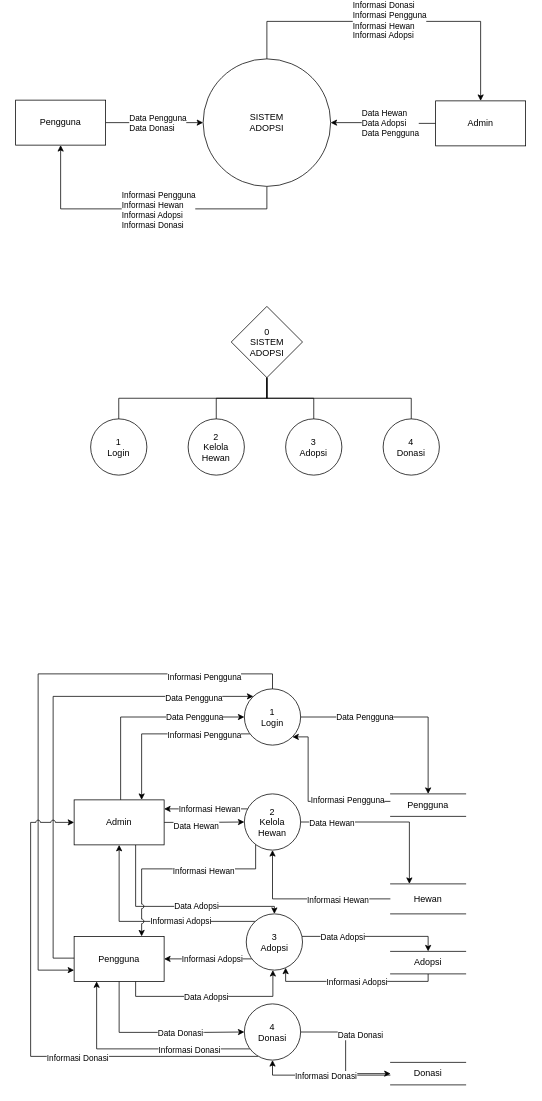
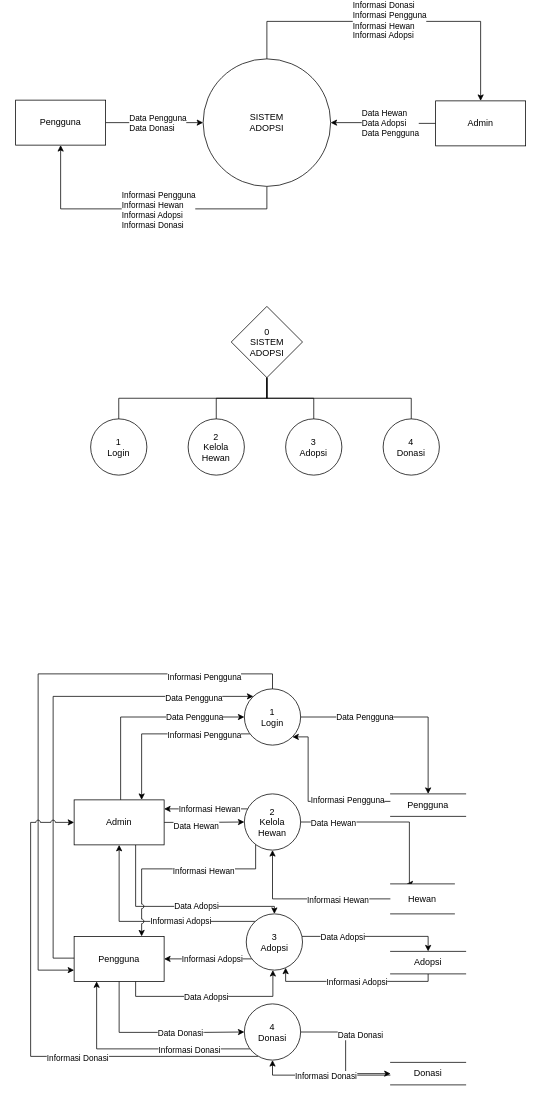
  <mxCell id="0" />
  <mxCell id="1" parent="0" />
  <mxCell id="2" style="edgeStyle=orthogonalEdgeStyle;rounded=0;orthogonalLoop=1;jettySize=auto;html=1;entryX=0.5;entryY=1;entryDx=0;entryDy=0;" edge="1" parent="1" source="6" target="9"><mxGeometry relative="1" as="geometry"><Array as="points"><mxPoint x="355" y="270" /><mxPoint x="80" y="270" /></Array></mxGeometry></mxCell>
  <mxCell id="3" value="Informasi Pengguna&lt;br&gt;Informasi Hewan&lt;br&gt;Informasi Adopsi&lt;br&gt;Informasi Donasi" style="edgeLabel;html=1;align=left;verticalAlign=middle;resizable=0;points=[];" vertex="1" connectable="0" parent="2"><mxGeometry x="-0.064" y="1" relative="1" as="geometry"><mxPoint x="-42" as="offset" /></mxGeometry></mxCell>
  <mxCell id="4" style="edgeStyle=orthogonalEdgeStyle;rounded=0;orthogonalLoop=1;jettySize=auto;html=1;entryX=0.5;entryY=0;entryDx=0;entryDy=0;" edge="1" parent="1" source="6" target="12"><mxGeometry relative="1" as="geometry"><Array as="points"><mxPoint x="355" y="20" /><mxPoint x="640" y="20" /></Array></mxGeometry></mxCell>
  <mxCell id="5" value="Informasi Donasi&lt;br&gt;Informasi Pengguna&lt;br&gt;Informasi Hewan&lt;br&gt;&lt;div style=&quot;&quot;&gt;Informasi Adopsi&lt;/div&gt;" style="edgeLabel;html=1;align=left;verticalAlign=middle;resizable=0;points=[];" vertex="1" connectable="0" parent="4"><mxGeometry x="-0.26" y="2" relative="1" as="geometry"><mxPoint as="offset" /></mxGeometry></mxCell>
  <mxCell id="6" value="SISTEM&lt;div&gt;ADOPSI&lt;/div&gt;" style="ellipse;whiteSpace=wrap;html=1;aspect=fixed;" vertex="1" parent="1"><mxGeometry x="270" y="70" width="170" height="170" as="geometry" /></mxCell>
  <mxCell id="7" style="edgeStyle=orthogonalEdgeStyle;rounded=0;orthogonalLoop=1;jettySize=auto;html=1;entryX=0;entryY=0.5;entryDx=0;entryDy=0;" edge="1" parent="1" source="9" target="6"><mxGeometry relative="1" as="geometry" /></mxCell>
  <mxCell id="8" value="Data Pengguna&lt;br&gt;Data Donasi" style="edgeLabel;html=1;align=left;verticalAlign=middle;resizable=0;points=[];" vertex="1" connectable="0" parent="7"><mxGeometry x="-0.226" y="1" relative="1" as="geometry"><mxPoint x="-20" y="1" as="offset" /></mxGeometry></mxCell>
  <mxCell id="9" value="Pengguna" style="rounded=0;whiteSpace=wrap;html=1;" vertex="1" parent="1"><mxGeometry x="20" y="125" width="120" height="60" as="geometry" /></mxCell>
  <mxCell id="10" style="edgeStyle=orthogonalEdgeStyle;rounded=0;orthogonalLoop=1;jettySize=auto;html=1;entryX=1;entryY=0.5;entryDx=0;entryDy=0;exitX=0;exitY=0.5;exitDx=0;exitDy=0;" edge="1" parent="1" source="12" target="6"><mxGeometry relative="1" as="geometry"><mxPoint x="580" y="154" as="sourcePoint" /><mxPoint x="440" y="155" as="targetPoint" /></mxGeometry></mxCell>
  <mxCell id="11" value="Data Hewan&lt;br&gt;Data Adopsi&lt;br&gt;Data Pengguna" style="edgeLabel;html=1;align=left;verticalAlign=middle;resizable=0;points=[];" vertex="1" connectable="0" parent="10"><mxGeometry x="0.124" relative="1" as="geometry"><mxPoint x="-22" as="offset" /></mxGeometry></mxCell>
  <mxCell id="12" value="Admin" style="rounded=0;whiteSpace=wrap;html=1;" vertex="1" parent="1"><mxGeometry x="580" y="126" width="120" height="60" as="geometry" /></mxCell>
  <mxCell id="13" value="&lt;div&gt;0&lt;/div&gt;SISTEM&lt;div&gt;ADOPSI&lt;/div&gt;" style="rhombus;whiteSpace=wrap;html=1;aspect=fixed;" vertex="1" parent="1"><mxGeometry x="307.5" y="400" width="95" height="95" as="geometry" /></mxCell>
  <mxCell id="14" value="&lt;div&gt;1&lt;br&gt;Login&lt;/div&gt;" style="ellipse;whiteSpace=wrap;html=1;aspect=fixed;" vertex="1" parent="1"><mxGeometry x="120" y="550" width="75" height="75" as="geometry" /></mxCell>
  <mxCell id="15" value="&lt;div&gt;2&lt;br&gt;Kelola Hewan&lt;/div&gt;" style="ellipse;whiteSpace=wrap;html=1;aspect=fixed;" vertex="1" parent="1"><mxGeometry x="250" y="550" width="75" height="75" as="geometry" /></mxCell>
  <mxCell id="16" value="&lt;div&gt;3&lt;br&gt;Adopsi&lt;/div&gt;" style="ellipse;whiteSpace=wrap;html=1;aspect=fixed;" vertex="1" parent="1"><mxGeometry x="380" y="550" width="75" height="75" as="geometry" /></mxCell>
  <mxCell id="17" value="&lt;div&gt;4&lt;br&gt;Donasi&lt;/div&gt;" style="ellipse;whiteSpace=wrap;html=1;aspect=fixed;" vertex="1" parent="1"><mxGeometry x="510" y="550" width="75" height="75" as="geometry" /></mxCell>
  <mxCell id="18" value="" style="endArrow=none;html=1;rounded=0;entryX=0.5;entryY=1;entryDx=0;entryDy=0;exitX=0.5;exitY=0;exitDx=0;exitDy=0;edgeStyle=orthogonalEdgeStyle;" edge="1" parent="1" source="14" target="13"><mxGeometry width="50" height="50" relative="1" as="geometry"><mxPoint x="150" y="540" as="sourcePoint" /><mxPoint x="200" y="490" as="targetPoint" /></mxGeometry></mxCell>
  <mxCell id="19" value="" style="endArrow=none;html=1;rounded=0;entryX=0.5;entryY=1;entryDx=0;entryDy=0;exitX=0.5;exitY=0;exitDx=0;exitDy=0;edgeStyle=orthogonalEdgeStyle;" edge="1" parent="1" source="15" target="13"><mxGeometry width="50" height="50" relative="1" as="geometry"><mxPoint x="330" y="600" as="sourcePoint" /><mxPoint x="380" y="550" as="targetPoint" /></mxGeometry></mxCell>
  <mxCell id="20" value="" style="endArrow=none;html=1;rounded=0;exitX=0.5;exitY=0;exitDx=0;exitDy=0;edgeStyle=orthogonalEdgeStyle;entryX=0.5;entryY=1;entryDx=0;entryDy=0;" edge="1" parent="1" source="16" target="13"><mxGeometry width="50" height="50" relative="1" as="geometry"><mxPoint x="298" y="560" as="sourcePoint" /><mxPoint x="360" y="500" as="targetPoint" /></mxGeometry></mxCell>
  <mxCell id="21" value="" style="endArrow=none;html=1;rounded=0;exitX=0.5;exitY=0;exitDx=0;exitDy=0;edgeStyle=orthogonalEdgeStyle;entryX=0.5;entryY=1;entryDx=0;entryDy=0;" edge="1" parent="1" source="17" target="13"><mxGeometry width="50" height="50" relative="1" as="geometry"><mxPoint x="428" y="560" as="sourcePoint" /><mxPoint x="365" y="505" as="targetPoint" /></mxGeometry></mxCell>
  <mxCell id="22" style="edgeStyle=orthogonalEdgeStyle;rounded=0;orthogonalLoop=1;jettySize=auto;html=1;entryX=0.5;entryY=0;entryDx=0;entryDy=0;" edge="1" parent="1" source="28" target="59"><mxGeometry relative="1" as="geometry" /></mxCell>
  <mxCell id="23" value="Data Pengguna" style="edgeLabel;html=1;align=left;verticalAlign=middle;resizable=0;points=[];" vertex="1" connectable="0" parent="22"><mxGeometry x="-0.525" y="3" relative="1" as="geometry"><mxPoint x="-19" y="3" as="offset" /></mxGeometry></mxCell>
  <mxCell id="24" style="edgeStyle=orthogonalEdgeStyle;rounded=0;orthogonalLoop=1;jettySize=auto;html=1;entryX=0.75;entryY=0;entryDx=0;entryDy=0;" edge="1" parent="1" source="28" target="51"><mxGeometry relative="1" as="geometry"><Array as="points"><mxPoint x="188" y="970" /></Array></mxGeometry></mxCell>
  <mxCell id="25" value="Informasi Pengguna" style="edgeLabel;html=1;align=left;verticalAlign=middle;resizable=0;points=[];" vertex="1" connectable="0" parent="24"><mxGeometry x="-0.119" y="1" relative="1" as="geometry"><mxPoint x="-10" as="offset" /></mxGeometry></mxCell>
  <mxCell id="26" style="edgeStyle=orthogonalEdgeStyle;rounded=0;orthogonalLoop=1;jettySize=auto;html=1;entryX=0;entryY=0.75;entryDx=0;entryDy=0;" edge="1" parent="1" source="28" target="56"><mxGeometry relative="1" as="geometry"><Array as="points"><mxPoint x="363" y="890" /><mxPoint x="50" y="890" /><mxPoint x="50" y="1285" /></Array></mxGeometry></mxCell>
  <mxCell id="27" value="Informasi Pengguna" style="edgeLabel;html=1;align=left;verticalAlign=middle;resizable=0;points=[];" vertex="1" connectable="0" parent="26"><mxGeometry x="-0.615" y="4" relative="1" as="geometry"><mxPoint x="-13" as="offset" /></mxGeometry></mxCell>
  <mxCell id="28" value="&lt;div&gt;1&lt;br&gt;Login&lt;/div&gt;" style="ellipse;whiteSpace=wrap;html=1;aspect=fixed;" vertex="1" parent="1"><mxGeometry x="325" y="910" width="75" height="75" as="geometry" /></mxCell>
  <mxCell id="29" style="edgeStyle=orthogonalEdgeStyle;rounded=0;orthogonalLoop=1;jettySize=auto;html=1;entryX=0.25;entryY=0;entryDx=0;entryDy=0;" edge="1" parent="1" source="33" target="62"><mxGeometry relative="1" as="geometry"><Array as="points"><mxPoint x="545" y="1088" /></Array></mxGeometry></mxCell>
  <mxCell id="30" value="Data Hewan" style="edgeLabel;html=1;align=left;verticalAlign=middle;resizable=0;points=[];" vertex="1" connectable="0" parent="29"><mxGeometry x="-0.111" y="-1" relative="1" as="geometry"><mxPoint x="-91" as="offset" /></mxGeometry></mxCell>
  <mxCell id="31" style="edgeStyle=orthogonalEdgeStyle;rounded=0;orthogonalLoop=1;jettySize=auto;html=1;" edge="1" parent="1" source="33" target="51"><mxGeometry relative="1" as="geometry"><Array as="points"><mxPoint x="280" y="1070" /><mxPoint x="280" y="1070" /></Array></mxGeometry></mxCell>
  <mxCell id="32" value="Informasi Hewan" style="edgeLabel;html=1;align=left;verticalAlign=middle;resizable=0;points=[];" vertex="1" connectable="0" parent="31"><mxGeometry x="0.236" y="-1" relative="1" as="geometry"><mxPoint x="-24" as="offset" /></mxGeometry></mxCell>
  <mxCell id="33" value="&lt;div&gt;2&lt;br&gt;Kelola Hewan&lt;/div&gt;" style="ellipse;whiteSpace=wrap;html=1;aspect=fixed;" vertex="1" parent="1"><mxGeometry x="325" y="1050" width="75" height="75" as="geometry" /></mxCell>
  <mxCell id="34" value="Informasi Adopsi" style="edgeStyle=orthogonalEdgeStyle;rounded=0;orthogonalLoop=1;jettySize=auto;html=1;entryX=0.5;entryY=1;entryDx=0;entryDy=0;align=left;jumpStyle=arc;" edge="1" parent="1" source="39" target="51"><mxGeometry relative="1" as="geometry"><Array as="points"><mxPoint x="158" y="1220" /></Array></mxGeometry></mxCell>
  <mxCell id="35" style="edgeStyle=orthogonalEdgeStyle;rounded=0;orthogonalLoop=1;jettySize=auto;html=1;entryX=1;entryY=0.5;entryDx=0;entryDy=0;" edge="1" parent="1" source="39" target="56"><mxGeometry relative="1" as="geometry"><Array as="points"><mxPoint x="300" y="1270" /><mxPoint x="300" y="1270" /></Array></mxGeometry></mxCell>
  <mxCell id="36" value="Informasi Adopsi" style="edgeLabel;html=1;align=left;verticalAlign=middle;resizable=0;points=[];" vertex="1" connectable="0" parent="35"><mxGeometry x="0.23" relative="1" as="geometry"><mxPoint x="-23" as="offset" /></mxGeometry></mxCell>
  <mxCell id="37" style="edgeStyle=orthogonalEdgeStyle;rounded=0;orthogonalLoop=1;jettySize=auto;html=1;entryX=0.5;entryY=0;entryDx=0;entryDy=0;" edge="1" parent="1" source="39" target="65"><mxGeometry relative="1" as="geometry"><Array as="points"><mxPoint x="570" y="1240" /></Array></mxGeometry></mxCell>
  <mxCell id="38" value="Data Adopsi" style="edgeLabel;html=1;align=left;verticalAlign=middle;resizable=0;points=[];" vertex="1" connectable="0" parent="37"><mxGeometry x="-0.496" relative="1" as="geometry"><mxPoint x="-24" as="offset" /></mxGeometry></mxCell>
  <mxCell id="39" value="&lt;div&gt;3&lt;br&gt;Adopsi&lt;/div&gt;" style="ellipse;whiteSpace=wrap;html=1;aspect=fixed;" vertex="1" parent="1"><mxGeometry x="327.5" y="1210" width="75" height="75" as="geometry" /></mxCell>
  <mxCell id="40" style="edgeStyle=orthogonalEdgeStyle;rounded=0;orthogonalLoop=1;jettySize=auto;html=1;entryX=0.25;entryY=1;entryDx=0;entryDy=0;" edge="1" parent="1" source="44" target="56"><mxGeometry relative="1" as="geometry"><Array as="points"><mxPoint x="128" y="1390" /></Array></mxGeometry></mxCell>
  <mxCell id="41" value="Informasi Donasi" style="edgeLabel;html=1;align=left;verticalAlign=middle;resizable=0;points=[];" vertex="1" connectable="0" parent="40"><mxGeometry x="-0.16" y="1" relative="1" as="geometry"><mxPoint as="offset" /></mxGeometry></mxCell>
  <mxCell id="42" style="edgeStyle=orthogonalEdgeStyle;rounded=0;orthogonalLoop=1;jettySize=auto;html=1;entryX=0;entryY=0.5;entryDx=0;entryDy=0;" edge="1" parent="1" source="44" target="70"><mxGeometry relative="1" as="geometry"><mxPoint x="430" y="1367.5" as="targetPoint" /></mxGeometry></mxCell>
  <mxCell id="43" value="Data Donasi" style="edgeLabel;html=1;align=left;verticalAlign=middle;resizable=0;points=[];" vertex="1" connectable="0" parent="42"><mxGeometry x="-0.27" y="2" relative="1" as="geometry"><mxPoint x="-14" as="offset" /></mxGeometry></mxCell>
  <mxCell id="44" value="&lt;div&gt;4&lt;br&gt;Donasi&lt;/div&gt;" style="ellipse;whiteSpace=wrap;html=1;aspect=fixed;" vertex="1" parent="1"><mxGeometry x="325" y="1330" width="75" height="75" as="geometry" /></mxCell>
  <mxCell id="45" style="edgeStyle=orthogonalEdgeStyle;rounded=0;orthogonalLoop=1;jettySize=auto;html=1;entryX=0;entryY=0.5;entryDx=0;entryDy=0;" edge="1" parent="1" source="51" target="28"><mxGeometry relative="1" as="geometry"><Array as="points"><mxPoint x="160" y="948" /></Array></mxGeometry></mxCell>
  <mxCell id="46" value="Data Pengguna" style="edgeLabel;html=1;align=left;verticalAlign=middle;resizable=0;points=[];" vertex="1" connectable="0" parent="45"><mxGeometry x="0.243" relative="1" as="geometry"><mxPoint x="-2" as="offset" /></mxGeometry></mxCell>
  <mxCell id="47" style="edgeStyle=orthogonalEdgeStyle;rounded=0;orthogonalLoop=1;jettySize=auto;html=1;entryX=0;entryY=0.5;entryDx=0;entryDy=0;" edge="1" parent="1" source="51" target="33"><mxGeometry relative="1" as="geometry" /></mxCell>
  <mxCell id="48" value="&lt;div style=&quot;&quot;&gt;Data Hewan&lt;/div&gt;" style="edgeLabel;html=1;align=left;verticalAlign=middle;resizable=0;points=[];" vertex="1" connectable="0" parent="47"><mxGeometry x="-0.254" y="-4" relative="1" as="geometry"><mxPoint x="-29" as="offset" /></mxGeometry></mxCell>
  <mxCell id="49" style="edgeStyle=orthogonalEdgeStyle;rounded=0;orthogonalLoop=1;jettySize=auto;html=1;" edge="1" parent="1" source="51" target="39"><mxGeometry relative="1" as="geometry"><Array as="points"><mxPoint x="180" y="1200" /><mxPoint x="365" y="1200" /></Array></mxGeometry></mxCell>
  <mxCell id="50" value="Data Adopsi" style="edgeLabel;html=1;align=left;verticalAlign=middle;resizable=0;points=[];" vertex="1" connectable="0" parent="49"><mxGeometry x="0.11" y="4" relative="1" as="geometry"><mxPoint x="-22" y="3" as="offset" /></mxGeometry></mxCell>
  <mxCell id="51" value="Admin" style="rounded=0;whiteSpace=wrap;html=1;" vertex="1" parent="1"><mxGeometry x="98" y="1058" width="120" height="60" as="geometry" /></mxCell>
  <mxCell id="52" style="edgeStyle=orthogonalEdgeStyle;rounded=0;orthogonalLoop=1;jettySize=auto;html=1;entryX=0;entryY=0.5;entryDx=0;entryDy=0;" edge="1" parent="1" source="56" target="44"><mxGeometry relative="1" as="geometry"><Array as="points"><mxPoint x="158" y="1368" /><mxPoint x="272" y="1368" /></Array></mxGeometry></mxCell>
  <mxCell id="53" value="Data Donasi" style="edgeLabel;html=1;align=left;verticalAlign=middle;resizable=0;points=[];" vertex="1" connectable="0" parent="52"><mxGeometry x="0.213" relative="1" as="geometry"><mxPoint x="-25" as="offset" /></mxGeometry></mxCell>
  <mxCell id="54" style="edgeStyle=orthogonalEdgeStyle;rounded=0;orthogonalLoop=1;jettySize=auto;html=1;" edge="1" parent="1" source="56" target="39"><mxGeometry relative="1" as="geometry"><Array as="points"><mxPoint x="180" y="1320" /><mxPoint x="363" y="1320" /></Array></mxGeometry></mxCell>
  <mxCell id="55" value="Data Adopsi" style="edgeLabel;html=1;align=left;verticalAlign=middle;resizable=0;points=[];" vertex="1" connectable="0" parent="54"><mxGeometry x="-0.304" relative="1" as="geometry"><mxPoint as="offset" /></mxGeometry></mxCell>
  <mxCell id="56" value="Pengguna" style="rounded=0;whiteSpace=wrap;html=1;" vertex="1" parent="1"><mxGeometry x="98" y="1240" width="120" height="60" as="geometry" /></mxCell>
  <mxCell id="57" style="edgeStyle=orthogonalEdgeStyle;rounded=0;orthogonalLoop=1;jettySize=auto;html=1;entryX=1;entryY=1;entryDx=0;entryDy=0;" edge="1" parent="1" source="59" target="28"><mxGeometry relative="1" as="geometry"><Array as="points"><mxPoint x="410" y="1060" /><mxPoint x="410" y="974" /></Array></mxGeometry></mxCell>
  <mxCell id="58" value="Informasi Pengguna" style="edgeLabel;html=1;align=left;verticalAlign=middle;resizable=0;points=[];" vertex="1" connectable="0" parent="57"><mxGeometry x="-0.479" y="-3" relative="1" as="geometry"><mxPoint x="-51" as="offset" /></mxGeometry></mxCell>
  <mxCell id="59" value="Pengguna" style="html=1;dashed=0;whiteSpace=wrap;shape=partialRectangle;right=0;left=0;" vertex="1" parent="1"><mxGeometry x="520" y="1050" width="100" height="30" as="geometry" /></mxCell>
  <mxCell id="60" style="edgeStyle=orthogonalEdgeStyle;rounded=0;orthogonalLoop=1;jettySize=auto;html=1;" edge="1" parent="1" source="62" target="33"><mxGeometry relative="1" as="geometry" /></mxCell>
  <mxCell id="61" value="Informasi Hewan" style="edgeLabel;html=1;align=left;verticalAlign=middle;resizable=0;points=[];" vertex="1" connectable="0" parent="60"><mxGeometry x="-0.076" y="1" relative="1" as="geometry"><mxPoint x="-10" as="offset" /></mxGeometry></mxCell>
- <mxCell id="62" value="Hewan" style="html=1;dashed=0;whiteSpace=wrap;shape=partialRectangle;right=0;left=0;" vertex="1" parent="1"><mxGeometry x="520" y="1170" width="100" height="40" as="geometry" /></mxCell>
+ <mxCell id="62" value="Hewan" style="html=1;dashed=0;whiteSpace=wrap;shape=partialRectangle;right=0;left=0;" vertex="1" parent="1"><mxGeometry x="520" y="1170" width="85" height="40" as="geometry" /></mxCell>
  <mxCell id="63" style="edgeStyle=orthogonalEdgeStyle;rounded=0;orthogonalLoop=1;jettySize=auto;html=1;" edge="1" parent="1" source="65" target="39"><mxGeometry relative="1" as="geometry"><Array as="points"><mxPoint x="570" y="1300" /><mxPoint x="380" y="1300" /></Array></mxGeometry></mxCell>
  <mxCell id="64" value="Informasi Adopsi" style="edgeLabel;html=1;align=left;verticalAlign=middle;resizable=0;points=[];" vertex="1" connectable="0" parent="63"><mxGeometry x="0.154" relative="1" as="geometry"><mxPoint x="-21" as="offset" /></mxGeometry></mxCell>
  <mxCell id="65" value="Adopsi" style="html=1;dashed=0;whiteSpace=wrap;shape=partialRectangle;right=0;left=0;" vertex="1" parent="1"><mxGeometry x="520" y="1260" width="100" height="30" as="geometry" /></mxCell>
  <mxCell id="66" style="edgeStyle=orthogonalEdgeStyle;rounded=0;orthogonalLoop=1;jettySize=auto;html=1;" edge="1" parent="1" target="28"><mxGeometry relative="1" as="geometry"><mxPoint x="98" y="1269" as="sourcePoint" /><mxPoint x="362.5" y="909" as="targetPoint" /><Array as="points"><mxPoint x="70" y="1269" /><mxPoint x="70" y="920" /></Array></mxGeometry></mxCell>
  <mxCell id="67" value="Data Pengguna" style="edgeLabel;html=1;align=left;verticalAlign=middle;resizable=0;points=[];" vertex="1" connectable="0" parent="66"><mxGeometry x="0.638" y="-1" relative="1" as="geometry"><mxPoint x="-2" y="1" as="offset" /></mxGeometry></mxCell>
  <mxCell id="68" style="edgeStyle=orthogonalEdgeStyle;rounded=0;orthogonalLoop=1;jettySize=auto;html=1;entryX=0.5;entryY=1;entryDx=0;entryDy=0;" edge="1" parent="1" source="70" target="44"><mxGeometry relative="1" as="geometry"><Array as="points"><mxPoint x="570" y="1425" /><mxPoint x="362" y="1425" /></Array></mxGeometry></mxCell>
  <mxCell id="69" value="Informasi Donasi" style="edgeLabel;html=1;align=left;verticalAlign=middle;resizable=0;points=[];" vertex="1" connectable="0" parent="68"><mxGeometry x="0.127" relative="1" as="geometry"><mxPoint x="-29" as="offset" /></mxGeometry></mxCell>
  <mxCell id="70" value="Donasi" style="html=1;dashed=0;whiteSpace=wrap;shape=partialRectangle;right=0;left=0;" vertex="1" parent="1"><mxGeometry x="520" y="1408" width="100" height="30" as="geometry" /></mxCell>
  <mxCell id="71" style="edgeStyle=orthogonalEdgeStyle;rounded=0;orthogonalLoop=1;jettySize=auto;html=1;entryX=0.75;entryY=0;entryDx=0;entryDy=0;jumpStyle=arc;" edge="1" parent="1" source="33" target="56"><mxGeometry relative="1" as="geometry"><Array as="points"><mxPoint x="340" y="1150" /><mxPoint x="188" y="1150" /></Array></mxGeometry></mxCell>
  <mxCell id="72" value="Informasi Hewan" style="edgeLabel;html=1;align=left;verticalAlign=middle;resizable=0;points=[];" vertex="1" connectable="0" parent="71"><mxGeometry x="-0.064" y="2" relative="1" as="geometry"><mxPoint x="-17" as="offset" /></mxGeometry></mxCell>
  <mxCell id="73" style="edgeStyle=orthogonalEdgeStyle;rounded=0;orthogonalLoop=1;jettySize=auto;html=1;entryX=0;entryY=0.5;entryDx=0;entryDy=0;jumpStyle=arc;" edge="1" parent="1" target="51"><mxGeometry relative="1" as="geometry"><mxPoint x="343" y="1400" as="sourcePoint" /><mxPoint x="138" y="1310" as="targetPoint" /><Array as="points"><mxPoint x="40" y="1400" /><mxPoint x="40" y="1088" /></Array></mxGeometry></mxCell>
  <mxCell id="74" value="Informasi Donasi" style="edgeLabel;html=1;align=left;verticalAlign=middle;resizable=0;points=[];" vertex="1" connectable="0" parent="73"><mxGeometry x="-0.16" y="1" relative="1" as="geometry"><mxPoint as="offset" /></mxGeometry></mxCell>
